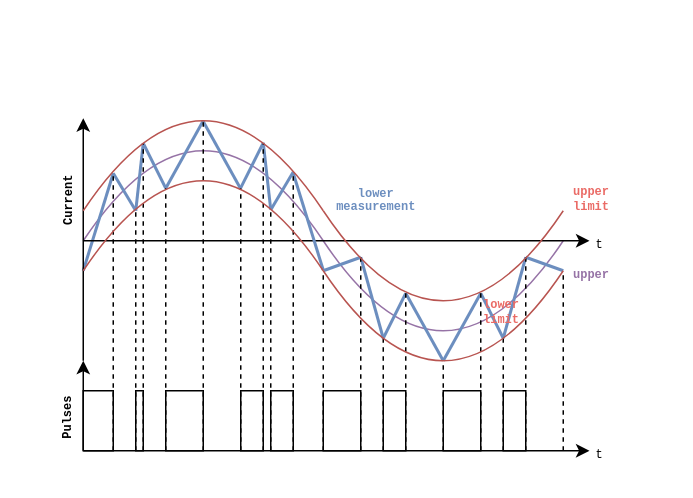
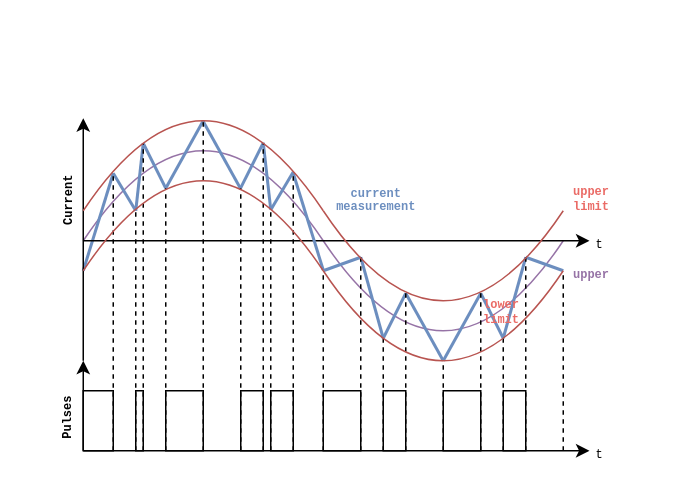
  <mxCell id="0" />
  <mxCell id="1" parent="0" />
  <mxCell id="2" value="" style="endArrow=none;html=1;curved=1;fillColor=#e1d5e7;strokeColor=#9673a6;" parent="1" edge="1"><mxGeometry width="50" height="50" relative="1" as="geometry"><mxPoint x="55" y="160" as="sourcePoint" /><mxPoint x="215" y="160" as="targetPoint" /><Array as="points"><mxPoint x="135" y="40" /></Array></mxGeometry></mxCell>
  <mxCell id="3" value="" style="endArrow=none;html=1;curved=1;fillColor=#e1d5e7;strokeColor=#9673A6;" parent="1" edge="1"><mxGeometry width="50" height="50" relative="1" as="geometry"><mxPoint x="375" y="160" as="sourcePoint" /><mxPoint x="215" y="160" as="targetPoint" /><Array as="points"><mxPoint x="295" y="280" /></Array></mxGeometry></mxCell>
  <mxCell id="4" value="" style="endArrow=none;html=1;fillColor=#dae8fc;strokeColor=#6c8ebf;strokeWidth=2;" parent="1" edge="1"><mxGeometry width="50" height="50" relative="1" as="geometry"><mxPoint x="55" y="180" as="sourcePoint" /><mxPoint x="75" y="115" as="targetPoint" /></mxGeometry></mxCell>
  <mxCell id="5" value="" style="endArrow=none;html=1;fillColor=#dae8fc;strokeColor=#6c8ebf;strokeWidth=2;" parent="1" edge="1"><mxGeometry width="50" height="50" relative="1" as="geometry"><mxPoint x="90" y="140" as="sourcePoint" /><mxPoint x="75" y="115" as="targetPoint" /></mxGeometry></mxCell>
  <mxCell id="6" value="" style="endArrow=none;html=1;fillColor=#dae8fc;strokeColor=#6c8ebf;strokeWidth=2;" parent="1" edge="1"><mxGeometry width="50" height="50" relative="1" as="geometry"><mxPoint x="90" y="140" as="sourcePoint" /><mxPoint x="95" y="95" as="targetPoint" /></mxGeometry></mxCell>
  <mxCell id="7" value="" style="endArrow=none;html=1;fillColor=#dae8fc;strokeColor=#6c8ebf;strokeWidth=2;" parent="1" edge="1"><mxGeometry width="50" height="50" relative="1" as="geometry"><mxPoint x="95" y="95" as="sourcePoint" /><mxPoint x="110" y="125" as="targetPoint" /></mxGeometry></mxCell>
  <mxCell id="8" value="" style="endArrow=none;html=1;fillColor=#dae8fc;strokeColor=#6c8ebf;strokeWidth=2;" edge="1" parent="1"><mxGeometry width="50" height="50" relative="1" as="geometry"><mxPoint x="110" y="125" as="sourcePoint" /><mxPoint x="135" y="80" as="targetPoint" /></mxGeometry></mxCell>
  <mxCell id="9" value="" style="endArrow=none;html=1;fillColor=#dae8fc;strokeColor=#6c8ebf;strokeWidth=2;" edge="1" parent="1"><mxGeometry width="50" height="50" relative="1" as="geometry"><mxPoint x="160" y="124.771" as="sourcePoint" /><mxPoint x="175" y="94.771" as="targetPoint" /></mxGeometry></mxCell>
  <mxCell id="10" value="" style="endArrow=none;html=1;fillColor=#dae8fc;strokeColor=#6c8ebf;strokeWidth=2;" edge="1" parent="1"><mxGeometry width="50" height="50" relative="1" as="geometry"><mxPoint x="160" y="125.559" as="sourcePoint" /><mxPoint x="135" y="80.559" as="targetPoint" /></mxGeometry></mxCell>
  <mxCell id="11" value="" style="endArrow=classic;html=1;" edge="1" parent="1"><mxGeometry width="50" height="50" relative="1" as="geometry"><mxPoint x="55" y="160" as="sourcePoint" /><mxPoint x="392.476" y="160" as="targetPoint" /></mxGeometry></mxCell>
  <mxCell id="12" value="" style="endArrow=none;html=1;fillColor=#dae8fc;strokeColor=#6c8ebf;strokeWidth=2;" edge="1" parent="1"><mxGeometry width="50" height="50" relative="1" as="geometry"><mxPoint x="180" y="139.268" as="sourcePoint" /><mxPoint x="175" y="94.597" as="targetPoint" /></mxGeometry></mxCell>
  <mxCell id="13" value="" style="endArrow=none;html=1;fillColor=#dae8fc;strokeColor=#6c8ebf;strokeWidth=2;" edge="1" parent="1"><mxGeometry width="50" height="50" relative="1" as="geometry"><mxPoint x="180.074" y="139.342" as="sourcePoint" /><mxPoint x="195.074" y="114" as="targetPoint" /></mxGeometry></mxCell>
  <mxCell id="14" value="" style="endArrow=none;html=1;fillColor=#dae8fc;strokeColor=#6c8ebf;strokeWidth=2;" edge="1" parent="1"><mxGeometry width="50" height="50" relative="1" as="geometry"><mxPoint x="215" y="179.537" as="sourcePoint" /><mxPoint x="195" y="115" as="targetPoint" /></mxGeometry></mxCell>
  <mxCell id="15" value="" style="endArrow=classic;html=1;" edge="1" parent="1"><mxGeometry width="50" height="50" relative="1" as="geometry"><mxPoint x="55" y="300" as="sourcePoint" /><mxPoint x="392.476" y="300" as="targetPoint" /></mxGeometry></mxCell>
  <mxCell id="16" value="" style="endArrow=none;dashed=1;html=1;" edge="1" parent="1"><mxGeometry width="50" height="50" relative="1" as="geometry"><mxPoint x="90" y="300" as="sourcePoint" /><mxPoint x="90" y="140" as="targetPoint" /></mxGeometry></mxCell>
  <mxCell id="17" value="" style="endArrow=none;dashed=1;html=1;" edge="1" parent="1"><mxGeometry width="50" height="50" relative="1" as="geometry"><mxPoint x="75" y="300" as="sourcePoint" /><mxPoint x="75" y="115" as="targetPoint" /></mxGeometry></mxCell>
  <mxCell id="18" value="" style="endArrow=none;dashed=1;html=1;" edge="1" parent="1"><mxGeometry width="50" height="50" relative="1" as="geometry"><mxPoint x="95" y="300" as="sourcePoint" /><mxPoint x="95" y="95" as="targetPoint" /></mxGeometry></mxCell>
  <mxCell id="19" value="" style="endArrow=none;dashed=1;html=1;" edge="1" parent="1"><mxGeometry width="50" height="50" relative="1" as="geometry"><mxPoint x="110" y="300" as="sourcePoint" /><mxPoint x="110" y="125" as="targetPoint" /></mxGeometry></mxCell>
  <mxCell id="20" value="" style="endArrow=none;dashed=1;html=1;" edge="1" parent="1"><mxGeometry width="50" height="50" relative="1" as="geometry"><mxPoint x="135" y="300" as="sourcePoint" /><mxPoint x="135" y="80" as="targetPoint" /></mxGeometry></mxCell>
  <mxCell id="21" value="" style="endArrow=none;dashed=1;html=1;" edge="1" parent="1"><mxGeometry width="50" height="50" relative="1" as="geometry"><mxPoint x="160" y="300" as="sourcePoint" /><mxPoint x="160" y="125" as="targetPoint" /></mxGeometry></mxCell>
  <mxCell id="22" value="" style="endArrow=none;dashed=1;html=1;" edge="1" parent="1"><mxGeometry width="50" height="50" relative="1" as="geometry"><mxPoint x="175" y="300" as="sourcePoint" /><mxPoint x="175" y="95" as="targetPoint" /></mxGeometry></mxCell>
  <mxCell id="23" value="" style="endArrow=none;dashed=1;html=1;" edge="1" parent="1"><mxGeometry width="50" height="50" relative="1" as="geometry"><mxPoint x="180" y="300" as="sourcePoint" /><mxPoint x="180" y="140" as="targetPoint" /></mxGeometry></mxCell>
  <mxCell id="24" value="" style="endArrow=none;dashed=1;html=1;" edge="1" parent="1"><mxGeometry width="50" height="50" relative="1" as="geometry"><mxPoint x="195" y="300" as="sourcePoint" /><mxPoint x="195" y="115" as="targetPoint" /></mxGeometry></mxCell>
  <mxCell id="25" value="" style="endArrow=none;html=1;fillColor=#dae8fc;strokeColor=#6c8ebf;strokeWidth=2;" edge="1" parent="1"><mxGeometry width="50" height="50" relative="1" as="geometry"><mxPoint x="270" y="195" as="sourcePoint" /><mxPoint x="295" y="240" as="targetPoint" /></mxGeometry></mxCell>
  <mxCell id="26" value="" style="endArrow=none;html=1;fillColor=#dae8fc;strokeColor=#6c8ebf;strokeWidth=2;" edge="1" parent="1"><mxGeometry width="50" height="50" relative="1" as="geometry"><mxPoint x="320" y="195" as="sourcePoint" /><mxPoint x="295" y="240" as="targetPoint" /></mxGeometry></mxCell>
  <mxCell id="27" value="" style="endArrow=none;html=1;fillColor=#dae8fc;strokeColor=#6c8ebf;strokeWidth=2;" edge="1" parent="1"><mxGeometry width="50" height="50" relative="1" as="geometry"><mxPoint x="215" y="180" as="sourcePoint" /><mxPoint x="240" y="171" as="targetPoint" /></mxGeometry></mxCell>
  <mxCell id="28" value="" style="endArrow=none;html=1;fillColor=#dae8fc;strokeColor=#6C8EBF;strokeWidth=2;" edge="1" parent="1"><mxGeometry width="50" height="50" relative="1" as="geometry"><mxPoint x="255" y="225" as="sourcePoint" /><mxPoint x="240" y="171" as="targetPoint" /></mxGeometry></mxCell>
  <mxCell id="29" value="" style="endArrow=none;html=1;fillColor=#dae8fc;strokeColor=#6c8ebf;strokeWidth=2;" edge="1" parent="1"><mxGeometry width="50" height="50" relative="1" as="geometry"><mxPoint x="255" y="225" as="sourcePoint" /><mxPoint x="270" y="195" as="targetPoint" /></mxGeometry></mxCell>
  <mxCell id="30" value="" style="endArrow=none;html=1;fillColor=#dae8fc;strokeColor=#6c8ebf;strokeWidth=2;" edge="1" parent="1"><mxGeometry width="50" height="50" relative="1" as="geometry"><mxPoint x="335" y="225" as="sourcePoint" /><mxPoint x="320" y="195" as="targetPoint" /></mxGeometry></mxCell>
  <mxCell id="31" value="" style="endArrow=none;html=1;fillColor=#dae8fc;strokeColor=#6c8ebf;strokeWidth=2;" edge="1" parent="1"><mxGeometry width="50" height="50" relative="1" as="geometry"><mxPoint x="335" y="225" as="sourcePoint" /><mxPoint x="350" y="171" as="targetPoint" /></mxGeometry></mxCell>
  <mxCell id="32" value="" style="endArrow=none;html=1;fillColor=#dae8fc;strokeColor=#6c8ebf;strokeWidth=2;" edge="1" parent="1"><mxGeometry width="50" height="50" relative="1" as="geometry"><mxPoint x="350" y="171" as="sourcePoint" /><mxPoint x="375" y="180" as="targetPoint" /></mxGeometry></mxCell>
  <mxCell id="33" value="" style="endArrow=none;dashed=1;html=1;" edge="1" parent="1"><mxGeometry width="50" height="50" relative="1" as="geometry"><mxPoint x="215" y="300" as="sourcePoint" /><mxPoint x="215" y="180" as="targetPoint" /></mxGeometry></mxCell>
  <mxCell id="34" value="" style="endArrow=none;dashed=1;html=1;" edge="1" parent="1"><mxGeometry width="50" height="50" relative="1" as="geometry"><mxPoint x="240" y="300" as="sourcePoint" /><mxPoint x="240" y="170" as="targetPoint" /></mxGeometry></mxCell>
  <mxCell id="35" value="" style="endArrow=none;dashed=1;html=1;" edge="1" parent="1"><mxGeometry width="50" height="50" relative="1" as="geometry"><mxPoint x="255" y="300" as="sourcePoint" /><mxPoint x="255" y="225" as="targetPoint" /></mxGeometry></mxCell>
  <mxCell id="36" value="" style="endArrow=none;dashed=1;html=1;" edge="1" parent="1"><mxGeometry width="50" height="50" relative="1" as="geometry"><mxPoint x="295" y="300" as="sourcePoint" /><mxPoint x="295" y="240" as="targetPoint" /></mxGeometry></mxCell>
  <mxCell id="37" value="" style="endArrow=none;dashed=1;html=1;" edge="1" parent="1"><mxGeometry width="50" height="50" relative="1" as="geometry"><mxPoint x="335" y="300" as="sourcePoint" /><mxPoint x="335" y="225" as="targetPoint" /></mxGeometry></mxCell>
  <mxCell id="38" value="" style="endArrow=none;dashed=1;html=1;" edge="1" parent="1"><mxGeometry width="50" height="50" relative="1" as="geometry"><mxPoint x="270" y="300" as="sourcePoint" /><mxPoint x="270" y="195" as="targetPoint" /></mxGeometry></mxCell>
  <mxCell id="39" value="" style="endArrow=none;dashed=1;html=1;" edge="1" parent="1"><mxGeometry width="50" height="50" relative="1" as="geometry"><mxPoint x="320" y="300" as="sourcePoint" /><mxPoint x="320" y="195" as="targetPoint" /></mxGeometry></mxCell>
  <mxCell id="40" value="" style="endArrow=none;dashed=1;html=1;" edge="1" parent="1"><mxGeometry width="50" height="50" relative="1" as="geometry"><mxPoint x="350" y="300" as="sourcePoint" /><mxPoint x="350" y="170" as="targetPoint" /></mxGeometry></mxCell>
  <mxCell id="41" value="" style="endArrow=none;dashed=1;html=1;" edge="1" parent="1"><mxGeometry width="50" height="50" relative="1" as="geometry"><mxPoint x="375" y="300" as="sourcePoint" /><mxPoint x="375" y="180" as="targetPoint" /></mxGeometry></mxCell>
  <mxCell id="42" value="" style="endArrow=classic;html=1;" edge="1" parent="1"><mxGeometry width="50" height="50" relative="1" as="geometry"><mxPoint x="55" y="300" as="sourcePoint" /><mxPoint x="55" y="240" as="targetPoint" /></mxGeometry></mxCell>
  <mxCell id="43" value="" style="endArrow=classic;html=1;" edge="1" parent="1"><mxGeometry width="50" height="50" relative="1" as="geometry"><mxPoint x="55" y="240" as="sourcePoint" /><mxPoint x="55" y="78.333" as="targetPoint" /></mxGeometry></mxCell>
  <mxCell id="44" value="" style="endArrow=none;html=1;curved=1;fillColor=#f8cecc;strokeColor=#b85450;" parent="1" edge="1"><mxGeometry width="50" height="50" relative="1" as="geometry"><mxPoint x="55" y="180" as="sourcePoint" /><mxPoint x="215" y="180" as="targetPoint" /><Array as="points"><mxPoint x="135" y="60" /></Array></mxGeometry></mxCell>
  <mxCell id="45" value="" style="endArrow=none;html=1;curved=1;fillColor=#f8cecc;strokeColor=#b85450;" parent="1" edge="1"><mxGeometry width="50" height="50" relative="1" as="geometry"><mxPoint x="55" y="140" as="sourcePoint" /><mxPoint x="215" y="140" as="targetPoint" /><Array as="points"><mxPoint x="135" y="20" /></Array></mxGeometry></mxCell>
  <mxCell id="46" value="" style="endArrow=none;html=1;curved=1;fillColor=#f8cecc;strokeColor=#b85450;" parent="1" edge="1"><mxGeometry width="50" height="50" relative="1" as="geometry"><mxPoint x="375" y="140" as="sourcePoint" /><mxPoint x="215" y="140" as="targetPoint" /><Array as="points"><mxPoint x="295" y="260" /></Array></mxGeometry></mxCell>
  <mxCell id="47" value="" style="endArrow=none;html=1;curved=1;fillColor=#f8cecc;strokeColor=#b85450;" parent="1" edge="1"><mxGeometry width="50" height="50" relative="1" as="geometry"><mxPoint x="375" y="180" as="sourcePoint" /><mxPoint x="215" y="180" as="targetPoint" /><Array as="points"><mxPoint x="295" y="300" /></Array></mxGeometry></mxCell>
  <mxCell id="48" value="" style="rounded=0;whiteSpace=wrap;html=1;fillColor=none;" vertex="1" parent="1"><mxGeometry x="55" y="260" width="20" height="40" as="geometry" /></mxCell>
  <mxCell id="49" value="" style="rounded=0;whiteSpace=wrap;html=1;fillColor=none;" vertex="1" parent="1"><mxGeometry x="90" y="260" width="5" height="40" as="geometry" /></mxCell>
  <mxCell id="50" value="" style="rounded=0;whiteSpace=wrap;html=1;fillColor=none;" vertex="1" parent="1"><mxGeometry x="110" y="260" width="25" height="40" as="geometry" /></mxCell>
  <mxCell id="51" value="" style="rounded=0;whiteSpace=wrap;html=1;fillColor=none;" vertex="1" parent="1"><mxGeometry x="160" y="260" width="15" height="40" as="geometry" /></mxCell>
  <mxCell id="52" value="" style="rounded=0;whiteSpace=wrap;html=1;fillColor=none;" vertex="1" parent="1"><mxGeometry x="180" y="260" width="15" height="40" as="geometry" /></mxCell>
  <mxCell id="53" value="" style="rounded=0;whiteSpace=wrap;html=1;fillColor=none;" vertex="1" parent="1"><mxGeometry x="215" y="260" width="25" height="40" as="geometry" /></mxCell>
  <mxCell id="54" value="" style="rounded=0;whiteSpace=wrap;html=1;fillColor=none;" vertex="1" parent="1"><mxGeometry x="255" y="260" width="15" height="40" as="geometry" /></mxCell>
  <mxCell id="55" value="" style="rounded=0;whiteSpace=wrap;html=1;fillColor=none;" vertex="1" parent="1"><mxGeometry x="295" y="260" width="25" height="40" as="geometry" /></mxCell>
  <mxCell id="56" value="" style="rounded=0;whiteSpace=wrap;html=1;fillColor=none;" vertex="1" parent="1"><mxGeometry x="335" y="260" width="15" height="40" as="geometry" /></mxCell>
  <mxCell id="57" value="&lt;div style=&quot;font-size: 8px&quot; align=&quot;center&quot;&gt;&lt;b&gt;&lt;font style=&quot;font-size: 8px&quot; face=&quot;Courier New&quot; color=&quot;#EA6B66&quot;&gt;upper&lt;/font&gt;&lt;/b&gt;&lt;/div&gt;&lt;div style=&quot;font-size: 8px&quot; align=&quot;center&quot;&gt;&lt;b&gt;&lt;font style=&quot;font-size: 8px&quot; face=&quot;Courier New&quot; color=&quot;#EA6B66&quot;&gt;limit&lt;/font&gt;&lt;br style=&quot;font-size: 8px&quot;&gt;&lt;/b&gt;&lt;/div&gt;" style="text;html=1;resizable=0;points=[];autosize=1;align=left;verticalAlign=top;spacingTop=-4;fontSize=8;" vertex="1" parent="1"><mxGeometry x="380" y="120" width="40" height="25" as="geometry" /></mxCell>
  <mxCell id="58" value="&lt;b&gt;&lt;font style=&quot;font-size: 8px&quot; color=&quot;#EA6B66&quot;&gt;&lt;font style=&quot;font-size: 8px&quot; face=&quot;Courier New&quot;&gt;lower&lt;/font&gt;&lt;/font&gt;&lt;/b&gt;&lt;div style=&quot;font-size: 8px&quot; align=&quot;center&quot;&gt;&lt;b&gt;&lt;font style=&quot;font-size: 8px&quot; face=&quot;Courier New&quot; color=&quot;#EA6B66&quot;&gt;limit&lt;/font&gt;&lt;br style=&quot;font-size: 8px&quot;&gt;&lt;/b&gt;&lt;/div&gt;" style="text;html=1;resizable=0;points=[];autosize=1;align=left;verticalAlign=top;spacingTop=-4;fontSize=8;" vertex="1" parent="1"><mxGeometry x="320" y="195" width="40" height="25" as="geometry" /></mxCell>
  <mxCell id="59" value="&lt;b&gt;&lt;font face=&quot;Courier New&quot; color=&quot;#9673A6&quot;&gt;upper&lt;/font&gt;&lt;/b&gt;" style="text;html=1;resizable=0;points=[];autosize=1;align=left;verticalAlign=top;spacingTop=-4;fontSize=8;" vertex="1" parent="1"><mxGeometry x="380" y="175" width="60" height="15" as="geometry" /></mxCell>
  <mxCell id="60" value="&lt;font face=&quot;Courier New&quot;&gt;t&lt;/font&gt;" style="text;html=1;resizable=0;points=[];autosize=1;align=left;verticalAlign=top;spacingTop=-4;fontSize=8;" vertex="1" parent="1"><mxGeometry x="395" y="155" width="20" height="15" as="geometry" /></mxCell>
  <mxCell id="61" value="&lt;font face=&quot;Courier New&quot;&gt;t&lt;/font&gt;" style="text;html=1;resizable=0;points=[];autosize=1;align=left;verticalAlign=top;spacingTop=-4;fontSize=8;" vertex="1" parent="1"><mxGeometry x="395" y="295" width="20" height="15" as="geometry" /></mxCell>
  <mxCell id="62" value="&lt;b&gt;&lt;font face=&quot;Courier New&quot;&gt;Pulses&lt;/font&gt;&lt;/b&gt;" style="text;html=1;resizable=0;points=[];autosize=1;align=left;verticalAlign=top;spacingTop=-4;fontSize=8;rotation=-90;" vertex="1" parent="1"><mxGeometry x="22.5" y="265" width="45" height="15" as="geometry" /></mxCell>
  <mxCell id="63" value="&lt;b&gt;&lt;font face=&quot;Courier New&quot;&gt;Current&lt;/font&gt;&lt;/b&gt;" style="text;html=1;resizable=0;points=[];autosize=1;align=left;verticalAlign=top;spacingTop=-4;fontSize=8;rotation=-90;" vertex="1" parent="1"><mxGeometry x="20" y="120" width="50" height="15" as="geometry" /></mxCell>
- <mxCell id="64" value="&lt;div&gt;&lt;b&gt;&lt;font face=&quot;Courier New&quot; color=&quot;#6C8EBF&quot;&gt;lower&lt;/font&gt;&lt;/b&gt;&lt;/div&gt;&lt;div&gt;&lt;b&gt;&lt;font face=&quot;Courier New&quot; color=&quot;#6C8EBF&quot;&gt;measurement&lt;br&gt;&lt;/font&gt;&lt;/b&gt;&lt;/div&gt;" style="text;html=1;resizable=0;points=[];autosize=1;align=center;verticalAlign=bottom;spacingTop=-4;fontSize=8;" vertex="1" parent="1"><mxGeometry x="215" y="120" width="70" height="25" as="geometry" /></mxCell>
+ <mxCell id="64" value="&lt;div&gt;&lt;b&gt;&lt;font face=&quot;Courier New&quot; color=&quot;#6C8EBF&quot;&gt;current&lt;/font&gt;&lt;/b&gt;&lt;/div&gt;&lt;div&gt;&lt;b&gt;&lt;font face=&quot;Courier New&quot; color=&quot;#6C8EBF&quot;&gt;measurement&lt;br&gt;&lt;/font&gt;&lt;/b&gt;&lt;/div&gt;" style="text;html=1;resizable=0;points=[];autosize=1;align=center;verticalAlign=bottom;spacingTop=-4;fontSize=8;" vertex="1" parent="1"><mxGeometry x="215" y="120" width="70" height="25" as="geometry" /></mxCell>
